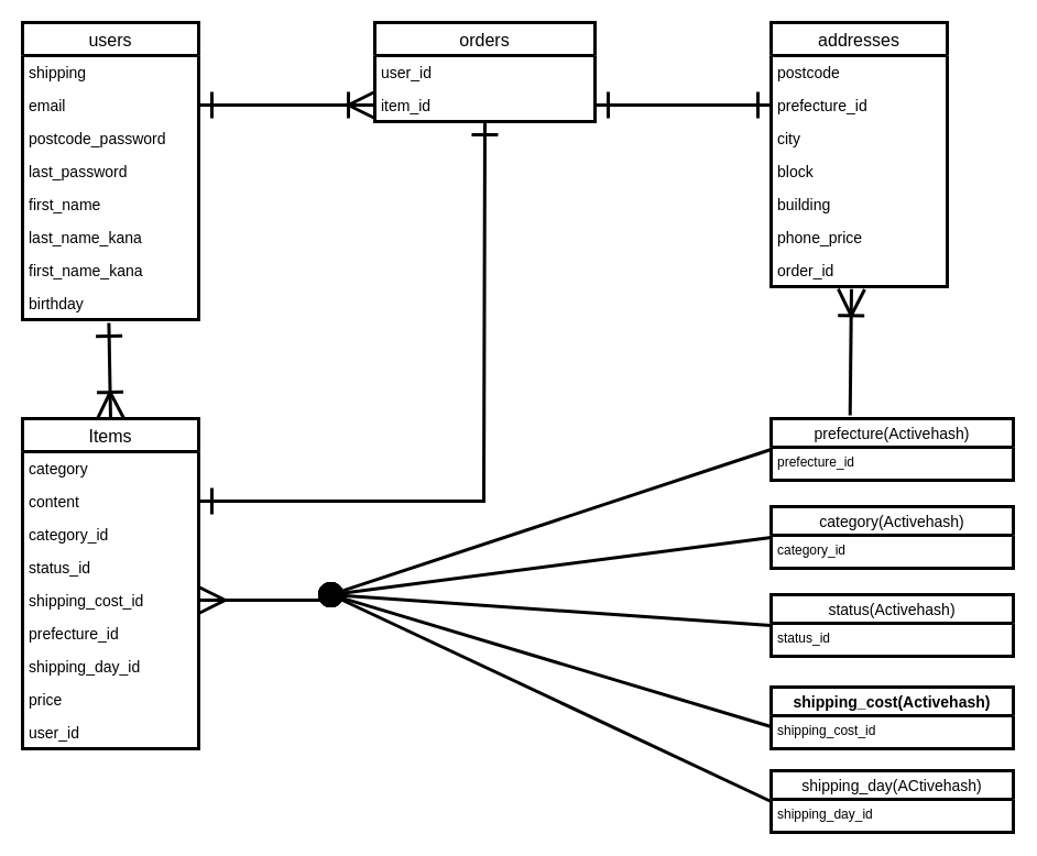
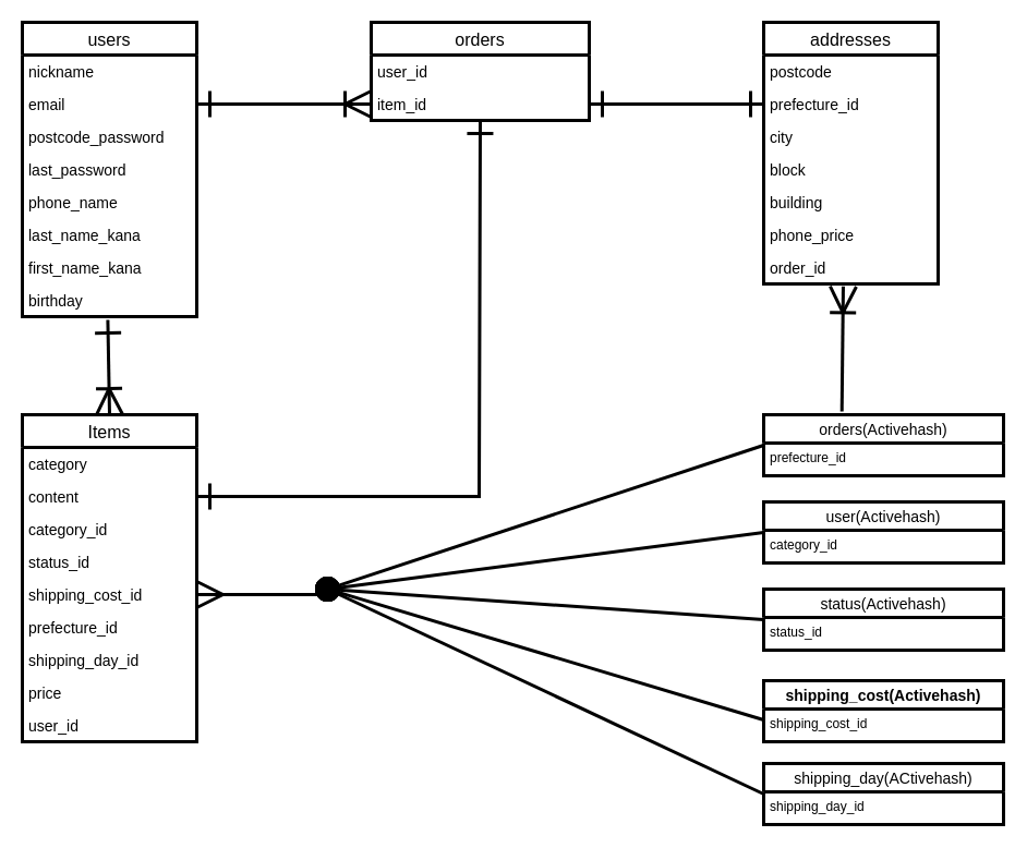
  <mxCell id="0" />
  <mxCell id="1" parent="0" />
  <mxCell id="2" value="orders" style="swimlane;fontStyle=0;childLayout=stackLayout;horizontal=1;startSize=30;horizontalStack=0;resizeParent=1;resizeParentMax=0;resizeLast=0;collapsible=1;marginBottom=0;strokeWidth=3;fontSize=16;" vertex="1" parent="1"><mxGeometry x="340" y="20" width="200" height="90" as="geometry" /></mxCell>
  <mxCell id="3" value="user_id" style="text;strokeColor=none;fillColor=none;align=left;verticalAlign=middle;spacingLeft=4;spacingRight=4;overflow=hidden;points=[[0,0.5],[1,0.5]];portConstraint=eastwest;rotatable=0;fontSize=14;" vertex="1" parent="2"><mxGeometry y="30" width="200" height="30" as="geometry" /></mxCell>
  <mxCell id="4" value="item_id" style="text;strokeColor=none;fillColor=none;align=left;verticalAlign=middle;spacingLeft=4;spacingRight=4;overflow=hidden;points=[[0,0.5],[1,0.5]];portConstraint=eastwest;rotatable=0;fontSize=14;" vertex="1" parent="2"><mxGeometry y="60" width="200" height="30" as="geometry" /></mxCell>
  <mxCell id="5" value="users" style="swimlane;fontStyle=0;childLayout=stackLayout;horizontal=1;startSize=30;horizontalStack=0;resizeParent=1;resizeParentMax=0;resizeLast=0;collapsible=1;marginBottom=0;strokeWidth=3;fontSize=16;" vertex="1" parent="1"><mxGeometry x="20" y="20" width="160" height="270" as="geometry" /></mxCell>
- <mxCell id="6" value="shipping" style="text;strokeColor=none;fillColor=none;align=left;verticalAlign=middle;spacingLeft=4;spacingRight=4;overflow=hidden;points=[[0,0.5],[1,0.5]];portConstraint=eastwest;rotatable=0;fontSize=14;" vertex="1" parent="5"><mxGeometry y="30" width="160" height="30" as="geometry" /></mxCell>
+ <mxCell id="6" value="nickname" style="text;strokeColor=none;fillColor=none;align=left;verticalAlign=middle;spacingLeft=4;spacingRight=4;overflow=hidden;points=[[0,0.5],[1,0.5]];portConstraint=eastwest;rotatable=0;fontSize=14;" vertex="1" parent="5"><mxGeometry y="30" width="160" height="30" as="geometry" /></mxCell>
  <mxCell id="7" value="email" style="text;strokeColor=none;fillColor=none;align=left;verticalAlign=middle;spacingLeft=4;spacingRight=4;overflow=hidden;points=[[0,0.5],[1,0.5]];portConstraint=eastwest;rotatable=0;fontSize=14;" vertex="1" parent="5"><mxGeometry y="60" width="160" height="30" as="geometry" /></mxCell>
  <mxCell id="8" value="postcode_password" style="text;strokeColor=none;fillColor=none;align=left;verticalAlign=middle;spacingLeft=4;spacingRight=4;overflow=hidden;points=[[0,0.5],[1,0.5]];portConstraint=eastwest;rotatable=0;fontSize=14;" vertex="1" parent="5"><mxGeometry y="90" width="160" height="30" as="geometry" /></mxCell>
  <mxCell id="9" value="last_password" style="text;strokeColor=none;fillColor=none;align=left;verticalAlign=middle;spacingLeft=4;spacingRight=4;overflow=hidden;points=[[0,0.5],[1,0.5]];portConstraint=eastwest;rotatable=0;fontSize=14;" vertex="1" parent="5"><mxGeometry y="120" width="160" height="30" as="geometry" /></mxCell>
- <mxCell id="10" value="first_name" style="text;strokeColor=none;fillColor=none;align=left;verticalAlign=middle;spacingLeft=4;spacingRight=4;overflow=hidden;points=[[0,0.5],[1,0.5]];portConstraint=eastwest;rotatable=0;fontSize=14;" vertex="1" parent="5"><mxGeometry y="150" width="160" height="30" as="geometry" /></mxCell>
+ <mxCell id="10" value="phone_name" style="text;strokeColor=none;fillColor=none;align=left;verticalAlign=middle;spacingLeft=4;spacingRight=4;overflow=hidden;points=[[0,0.5],[1,0.5]];portConstraint=eastwest;rotatable=0;fontSize=14;" vertex="1" parent="5"><mxGeometry y="150" width="160" height="30" as="geometry" /></mxCell>
  <mxCell id="11" value="last_name_kana" style="text;strokeColor=none;fillColor=none;align=left;verticalAlign=middle;spacingLeft=4;spacingRight=4;overflow=hidden;points=[[0,0.5],[1,0.5]];portConstraint=eastwest;rotatable=0;fontSize=14;" vertex="1" parent="5"><mxGeometry y="180" width="160" height="30" as="geometry" /></mxCell>
  <mxCell id="12" value="first_name_kana" style="text;strokeColor=none;fillColor=none;align=left;verticalAlign=middle;spacingLeft=4;spacingRight=4;overflow=hidden;points=[[0,0.5],[1,0.5]];portConstraint=eastwest;rotatable=0;fontSize=14;" vertex="1" parent="5"><mxGeometry y="210" width="160" height="30" as="geometry" /></mxCell>
  <mxCell id="13" value="birthday" style="text;strokeColor=none;fillColor=none;align=left;verticalAlign=middle;spacingLeft=4;spacingRight=4;overflow=hidden;points=[[0,0.5],[1,0.5]];portConstraint=eastwest;rotatable=0;fontSize=14;" vertex="1" parent="5"><mxGeometry y="240" width="160" height="30" as="geometry" /></mxCell>
  <mxCell id="14" value="Items" style="swimlane;fontStyle=0;childLayout=stackLayout;horizontal=1;startSize=30;horizontalStack=0;resizeParent=1;resizeParentMax=0;resizeLast=0;collapsible=1;marginBottom=0;strokeWidth=3;fontSize=16;" vertex="1" parent="1"><mxGeometry x="20" y="380" width="160" height="300" as="geometry" /></mxCell>
  <mxCell id="15" value="category" style="text;strokeColor=none;fillColor=none;align=left;verticalAlign=middle;spacingLeft=4;spacingRight=4;overflow=hidden;points=[[0,0.5],[1,0.5]];portConstraint=eastwest;rotatable=0;fontSize=14;" vertex="1" parent="14"><mxGeometry y="30" width="160" height="30" as="geometry" /></mxCell>
  <mxCell id="16" value="content" style="text;strokeColor=none;fillColor=none;align=left;verticalAlign=middle;spacingLeft=4;spacingRight=4;overflow=hidden;points=[[0,0.5],[1,0.5]];portConstraint=eastwest;rotatable=0;fontSize=14;" vertex="1" parent="14"><mxGeometry y="60" width="160" height="30" as="geometry" /></mxCell>
  <mxCell id="17" value="category_id" style="text;strokeColor=none;fillColor=none;align=left;verticalAlign=middle;spacingLeft=4;spacingRight=4;overflow=hidden;points=[[0,0.5],[1,0.5]];portConstraint=eastwest;rotatable=0;fontSize=14;" vertex="1" parent="14"><mxGeometry y="90" width="160" height="30" as="geometry" /></mxCell>
  <mxCell id="18" value="status_id" style="text;strokeColor=none;fillColor=none;align=left;verticalAlign=middle;spacingLeft=4;spacingRight=4;overflow=hidden;points=[[0,0.5],[1,0.5]];portConstraint=eastwest;rotatable=0;fontSize=14;" vertex="1" parent="14"><mxGeometry y="120" width="160" height="30" as="geometry" /></mxCell>
  <mxCell id="19" value="shipping_cost_id" style="text;strokeColor=none;fillColor=none;align=left;verticalAlign=middle;spacingLeft=4;spacingRight=4;overflow=hidden;points=[[0,0.5],[1,0.5]];portConstraint=eastwest;rotatable=0;fontSize=14;" vertex="1" parent="14"><mxGeometry y="150" width="160" height="30" as="geometry" /></mxCell>
  <mxCell id="20" value="prefecture_id" style="text;strokeColor=none;fillColor=none;align=left;verticalAlign=middle;spacingLeft=4;spacingRight=4;overflow=hidden;points=[[0,0.5],[1,0.5]];portConstraint=eastwest;rotatable=0;fontSize=14;" vertex="1" parent="14"><mxGeometry y="180" width="160" height="30" as="geometry" /></mxCell>
  <mxCell id="21" value="shipping_day_id" style="text;strokeColor=none;fillColor=none;align=left;verticalAlign=middle;spacingLeft=4;spacingRight=4;overflow=hidden;points=[[0,0.5],[1,0.5]];portConstraint=eastwest;rotatable=0;fontSize=14;" vertex="1" parent="14"><mxGeometry y="210" width="160" height="30" as="geometry" /></mxCell>
  <mxCell id="22" value="price" style="text;strokeColor=none;fillColor=none;align=left;verticalAlign=middle;spacingLeft=4;spacingRight=4;overflow=hidden;points=[[0,0.5],[1,0.5]];portConstraint=eastwest;rotatable=0;fontSize=14;" vertex="1" parent="14"><mxGeometry y="240" width="160" height="30" as="geometry" /></mxCell>
  <mxCell id="23" value="user_id" style="text;strokeColor=none;fillColor=none;align=left;verticalAlign=middle;spacingLeft=4;spacingRight=4;overflow=hidden;points=[[0,0.5],[1,0.5]];portConstraint=eastwest;rotatable=0;fontSize=14;" vertex="1" parent="14"><mxGeometry y="270" width="160" height="30" as="geometry" /></mxCell>
  <mxCell id="24" value="addresses" style="swimlane;fontStyle=0;childLayout=stackLayout;horizontal=1;startSize=30;horizontalStack=0;resizeParent=1;resizeParentMax=0;resizeLast=0;collapsible=1;marginBottom=0;strokeWidth=3;fontSize=16;" vertex="1" parent="1"><mxGeometry x="700" y="20" width="160" height="240" as="geometry" /></mxCell>
  <mxCell id="25" value="postcode" style="text;strokeColor=none;fillColor=none;align=left;verticalAlign=middle;spacingLeft=4;spacingRight=4;overflow=hidden;points=[[0,0.5],[1,0.5]];portConstraint=eastwest;rotatable=0;fontSize=14;" vertex="1" parent="24"><mxGeometry y="30" width="160" height="30" as="geometry" /></mxCell>
  <mxCell id="26" value="prefecture_id" style="text;strokeColor=none;fillColor=none;align=left;verticalAlign=middle;spacingLeft=4;spacingRight=4;overflow=hidden;points=[[0,0.5],[1,0.5]];portConstraint=eastwest;rotatable=0;fontSize=14;" vertex="1" parent="24"><mxGeometry y="60" width="160" height="30" as="geometry" /></mxCell>
  <mxCell id="27" value="city" style="text;strokeColor=none;fillColor=none;align=left;verticalAlign=middle;spacingLeft=4;spacingRight=4;overflow=hidden;points=[[0,0.5],[1,0.5]];portConstraint=eastwest;rotatable=0;fontSize=14;" vertex="1" parent="24"><mxGeometry y="90" width="160" height="30" as="geometry" /></mxCell>
  <mxCell id="28" value="block" style="text;strokeColor=none;fillColor=none;align=left;verticalAlign=middle;spacingLeft=4;spacingRight=4;overflow=hidden;points=[[0,0.5],[1,0.5]];portConstraint=eastwest;rotatable=0;fontSize=14;" vertex="1" parent="24"><mxGeometry y="120" width="160" height="30" as="geometry" /></mxCell>
  <mxCell id="29" value="building" style="text;strokeColor=none;fillColor=none;align=left;verticalAlign=middle;spacingLeft=4;spacingRight=4;overflow=hidden;points=[[0,0.5],[1,0.5]];portConstraint=eastwest;rotatable=0;fontSize=14;" vertex="1" parent="24"><mxGeometry y="150" width="160" height="30" as="geometry" /></mxCell>
  <mxCell id="30" value="phone_price" style="text;strokeColor=none;fillColor=none;align=left;verticalAlign=middle;spacingLeft=4;spacingRight=4;overflow=hidden;points=[[0,0.5],[1,0.5]];portConstraint=eastwest;rotatable=0;fontSize=14;" vertex="1" parent="24"><mxGeometry y="180" width="160" height="30" as="geometry" /></mxCell>
  <mxCell id="31" value="order_id" style="text;strokeColor=none;fillColor=none;align=left;verticalAlign=middle;spacingLeft=4;spacingRight=4;overflow=hidden;points=[[0,0.5],[1,0.5]];portConstraint=eastwest;rotatable=0;fontSize=14;" vertex="1" parent="24"><mxGeometry y="210" width="160" height="30" as="geometry" /></mxCell>
- <mxCell id="32" value="prefecture(Activehash)" style="swimlane;fontStyle=0;childLayout=stackLayout;horizontal=1;startSize=26;horizontalStack=0;resizeParent=1;resizeParentMax=0;resizeLast=0;collapsible=1;marginBottom=0;align=center;fontSize=14;fontFamily=Helvetica;fontColor=default;strokeWidth=3;" vertex="1" parent="1"><mxGeometry x="700" y="380" width="220" height="56" as="geometry" /></mxCell>
+ <mxCell id="32" value="orders(Activehash)" style="swimlane;fontStyle=0;childLayout=stackLayout;horizontal=1;startSize=26;horizontalStack=0;resizeParent=1;resizeParentMax=0;resizeLast=0;collapsible=1;marginBottom=0;align=center;fontSize=14;fontFamily=Helvetica;fontColor=default;strokeWidth=3;" vertex="1" parent="1"><mxGeometry x="700" y="380" width="220" height="56" as="geometry" /></mxCell>
  <mxCell id="33" value="prefecture_id" style="text;strokeColor=none;fillColor=none;spacingLeft=4;spacingRight=4;overflow=hidden;rotatable=0;points=[[0,0.5],[1,0.5]];portConstraint=eastwest;fontSize=12;fontFamily=Helvetica;fontColor=default;" vertex="1" parent="32"><mxGeometry y="26" width="220" height="30" as="geometry" /></mxCell>
- <mxCell id="34" value="category(Activehash)" style="swimlane;fontStyle=0;childLayout=stackLayout;horizontal=1;startSize=26;horizontalStack=0;resizeParent=1;resizeParentMax=0;resizeLast=0;collapsible=1;marginBottom=0;align=center;fontSize=14;fontFamily=Helvetica;fontColor=default;strokeWidth=3;" vertex="1" parent="1"><mxGeometry x="700" y="460" width="220" height="56" as="geometry" /></mxCell>
+ <mxCell id="34" value="user(Activehash)" style="swimlane;fontStyle=0;childLayout=stackLayout;horizontal=1;startSize=26;horizontalStack=0;resizeParent=1;resizeParentMax=0;resizeLast=0;collapsible=1;marginBottom=0;align=center;fontSize=14;fontFamily=Helvetica;fontColor=default;strokeWidth=3;" vertex="1" parent="1"><mxGeometry x="700" y="460" width="220" height="56" as="geometry" /></mxCell>
  <mxCell id="35" value="category_id" style="text;strokeColor=none;fillColor=none;spacingLeft=4;spacingRight=4;overflow=hidden;rotatable=0;points=[[0,0.5],[1,0.5]];portConstraint=eastwest;fontSize=12;fontFamily=Helvetica;fontColor=default;" vertex="1" parent="34"><mxGeometry y="26" width="220" height="30" as="geometry" /></mxCell>
  <mxCell id="36" value="status(Activehash)" style="swimlane;fontStyle=0;childLayout=stackLayout;horizontal=1;startSize=26;horizontalStack=0;resizeParent=1;resizeParentMax=0;resizeLast=0;collapsible=1;marginBottom=0;align=center;fontSize=14;fontFamily=Helvetica;fontColor=default;strokeWidth=3;" vertex="1" parent="1"><mxGeometry x="700" y="540" width="220" height="56" as="geometry" /></mxCell>
  <mxCell id="37" value="status_id" style="text;strokeColor=none;fillColor=none;spacingLeft=4;spacingRight=4;overflow=hidden;rotatable=0;points=[[0,0.5],[1,0.5]];portConstraint=eastwest;fontSize=12;fontFamily=Helvetica;fontColor=default;" vertex="1" parent="36"><mxGeometry y="26" width="220" height="30" as="geometry" /></mxCell>
  <mxCell id="38" value="shipping_cost(Activehash)" style="swimlane;fontStyle=1;childLayout=stackLayout;horizontal=1;startSize=26;horizontalStack=0;resizeParent=1;resizeParentMax=0;resizeLast=0;collapsible=1;marginBottom=0;align=center;fontSize=14;fontFamily=Helvetica;fontColor=default;strokeWidth=3;" vertex="1" parent="1"><mxGeometry x="700" y="624" width="220" height="56" as="geometry" /></mxCell>
  <mxCell id="39" value="shipping_cost_id" style="text;strokeColor=none;fillColor=none;spacingLeft=4;spacingRight=4;overflow=hidden;rotatable=0;points=[[0,0.5],[1,0.5]];portConstraint=eastwest;fontSize=12;fontFamily=Helvetica;fontColor=default;" vertex="1" parent="38"><mxGeometry y="26" width="220" height="30" as="geometry" /></mxCell>
  <mxCell id="40" value="shipping_day(ACtivehash)" style="swimlane;fontStyle=0;childLayout=stackLayout;horizontal=1;startSize=26;horizontalStack=0;resizeParent=1;resizeParentMax=0;resizeLast=0;collapsible=1;marginBottom=0;align=center;fontSize=14;fontFamily=Helvetica;fontColor=default;strokeWidth=3;" vertex="1" parent="1"><mxGeometry x="700" y="700" width="220" height="56" as="geometry" /></mxCell>
  <mxCell id="41" value="shipping_day_id" style="text;strokeColor=none;fillColor=none;spacingLeft=4;spacingRight=4;overflow=hidden;rotatable=0;points=[[0,0.5],[1,0.5]];portConstraint=eastwest;fontSize=12;fontFamily=Helvetica;fontColor=default;" vertex="1" parent="40"><mxGeometry y="26" width="220" height="30" as="geometry" /></mxCell>
  <mxCell id="42" value="" style="endArrow=ERone;html=1;rounded=0;labelBackgroundColor=default;fontFamily=Helvetica;fontSize=21;fontColor=default;startSize=20;endSize=20;strokeColor=default;strokeWidth=3;shape=connector;exitX=1;exitY=0.5;exitDx=0;exitDy=0;entryX=0;entryY=0.5;entryDx=0;entryDy=0;fontStyle=0;startArrow=ERone;startFill=0;endFill=0;" edge="1" parent="1" source="4" target="26"><mxGeometry relative="1" as="geometry"><mxPoint x="550" y="100" as="sourcePoint" /><mxPoint x="710" y="100" as="targetPoint" /></mxGeometry></mxCell>
  <mxCell id="43" value="" style="endArrow=none;html=1;rounded=0;labelBackgroundColor=default;fontFamily=Helvetica;fontSize=21;fontColor=default;startSize=20;endSize=20;strokeColor=default;strokeWidth=3;shape=connector;exitX=0.456;exitY=1.078;exitDx=0;exitDy=0;exitPerimeter=0;entryX=0.326;entryY=-0.054;entryDx=0;entryDy=0;entryPerimeter=0;startArrow=ERoneToMany;startFill=0;endFill=0;" edge="1" parent="1" source="31" target="32"><mxGeometry relative="1" as="geometry"><mxPoint x="710" y="320" as="sourcePoint" /><mxPoint x="870" y="320" as="targetPoint" /></mxGeometry></mxCell>
  <mxCell id="44" value="" style="endArrow=ERoneToMany;html=1;rounded=0;labelBackgroundColor=default;fontFamily=Helvetica;fontSize=21;fontColor=default;startSize=20;endSize=20;strokeColor=default;strokeWidth=3;shape=connector;exitX=1;exitY=0.5;exitDx=0;exitDy=0;entryX=0;entryY=0.5;entryDx=0;entryDy=0;startArrow=ERone;startFill=0;endFill=0;" edge="1" parent="1" source="7" target="4"><mxGeometry relative="1" as="geometry"><mxPoint x="200" y="100" as="sourcePoint" /><mxPoint x="360" y="100" as="targetPoint" /></mxGeometry></mxCell>
  <mxCell id="45" value="" style="endArrow=ERoneToMany;html=1;rounded=0;labelBackgroundColor=default;fontFamily=Helvetica;fontSize=21;fontColor=default;startSize=20;endSize=20;strokeColor=default;strokeWidth=3;shape=connector;entryX=0.5;entryY=0;entryDx=0;entryDy=0;exitX=0.49;exitY=1.1;exitDx=0;exitDy=0;exitPerimeter=0;startArrow=ERone;startFill=0;endFill=0;" edge="1" parent="1" source="13" target="14"><mxGeometry relative="1" as="geometry"><mxPoint x="100" y="310" as="sourcePoint" /><mxPoint x="440" y="430" as="targetPoint" /></mxGeometry></mxCell>
  <mxCell id="46" value="" style="edgeStyle=entityRelationEdgeStyle;fontSize=12;html=1;endArrow=oval;rounded=1;labelBackgroundColor=default;fontFamily=Helvetica;fontColor=default;startSize=20;endSize=10;strokeColor=default;strokeWidth=3;shape=connector;startArrow=ERmany;startFill=0;endFill=1;exitX=1;exitY=0.5;exitDx=0;exitDy=0;" edge="1" parent="1" source="19"><mxGeometry width="100" height="100" relative="1" as="geometry"><mxPoint x="200" y="540" as="sourcePoint" /><mxPoint x="300" y="545" as="targetPoint" /></mxGeometry></mxCell>
  <mxCell id="47" value="" style="endArrow=none;html=1;rounded=0;labelBackgroundColor=default;fontFamily=Helvetica;fontSize=21;fontColor=default;startSize=20;endSize=10;strokeColor=default;strokeWidth=3;shape=connector;entryX=0;entryY=0.5;entryDx=0;entryDy=0;startArrow=oval;startFill=1;" edge="1" parent="1" target="32"><mxGeometry relative="1" as="geometry"><mxPoint x="300" y="540" as="sourcePoint" /><mxPoint x="440" y="430" as="targetPoint" /></mxGeometry></mxCell>
  <mxCell id="48" value="" style="endArrow=none;html=1;rounded=0;labelBackgroundColor=default;fontFamily=Helvetica;fontSize=21;fontColor=default;startSize=20;endSize=10;strokeColor=default;strokeWidth=3;shape=connector;entryX=0;entryY=0.5;entryDx=0;entryDy=0;startArrow=oval;startFill=1;" edge="1" parent="1" target="34"><mxGeometry relative="1" as="geometry"><mxPoint x="300" y="540" as="sourcePoint" /><mxPoint x="710" y="418" as="targetPoint" /></mxGeometry></mxCell>
  <mxCell id="49" value="" style="endArrow=none;html=1;rounded=0;labelBackgroundColor=default;fontFamily=Helvetica;fontSize=21;fontColor=default;startSize=20;endSize=10;strokeColor=default;strokeWidth=3;shape=connector;startArrow=oval;startFill=1;entryX=0;entryY=0.5;entryDx=0;entryDy=0;" edge="1" parent="1" target="36"><mxGeometry relative="1" as="geometry"><mxPoint x="300" y="540" as="sourcePoint" /><mxPoint x="690" y="570" as="targetPoint" /></mxGeometry></mxCell>
  <mxCell id="50" value="" style="endArrow=none;html=1;rounded=0;labelBackgroundColor=default;fontFamily=Helvetica;fontSize=21;fontColor=default;startSize=20;endSize=10;strokeColor=default;strokeWidth=3;shape=connector;entryX=0;entryY=0.5;entryDx=0;entryDy=0;startArrow=oval;startFill=1;" edge="1" parent="1"><mxGeometry relative="1" as="geometry"><mxPoint x="300" y="540" as="sourcePoint" /><mxPoint x="700" y="660" as="targetPoint" /></mxGeometry></mxCell>
  <mxCell id="51" value="" style="endArrow=none;html=1;rounded=0;labelBackgroundColor=default;fontFamily=Helvetica;fontSize=21;fontColor=default;startSize=20;endSize=10;strokeColor=default;strokeWidth=3;shape=connector;entryX=0;entryY=0.5;entryDx=0;entryDy=0;startArrow=oval;startFill=1;" edge="1" parent="1" target="40"><mxGeometry relative="1" as="geometry"><mxPoint x="300" y="540" as="sourcePoint" /><mxPoint x="710" y="670" as="targetPoint" /></mxGeometry></mxCell>
  <mxCell id="52" value="" style="endArrow=ERone;html=1;rounded=0;labelBackgroundColor=default;fontFamily=Helvetica;fontSize=21;fontColor=default;startSize=20;endSize=20;strokeColor=default;strokeWidth=3;shape=connector;exitX=1;exitY=0.5;exitDx=0;exitDy=0;startArrow=ERone;startFill=0;endFill=0;edgeStyle=orthogonalEdgeStyle;entryX=0.5;entryY=1;entryDx=0;entryDy=0;" edge="1" parent="1" source="16" target="2"><mxGeometry relative="1" as="geometry"><mxPoint x="210" y="460" as="sourcePoint" /><mxPoint x="439" y="140" as="targetPoint" /><Array as="points"><mxPoint x="439" y="455" /><mxPoint x="439" y="110" /></Array></mxGeometry></mxCell>
